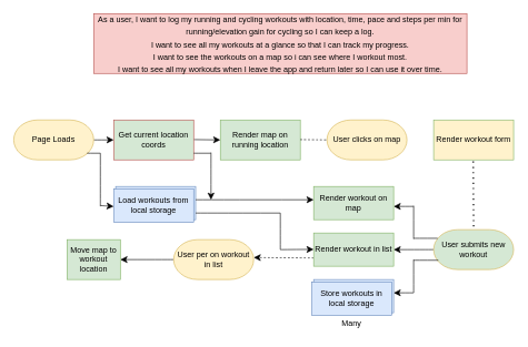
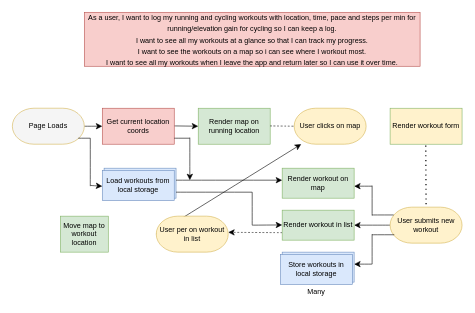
  <mxCell id="0" />
  <mxCell id="1" parent="0" />
  <mxCell id="2" value="&lt;font style=&quot;font-size: 12px;&quot;&gt;As a user, I want to log my running and cycling workouts with location, time, pace and steps per min for running/elevation gain for cycling so I can keep a log.&lt;/font&gt;&lt;div&gt;&lt;font style=&quot;font-size: 12px;&quot;&gt;I want to see all my workouts at a glance so that I can track my progress.&lt;/font&gt;&lt;/div&gt;&lt;div&gt;&lt;font style=&quot;font-size: 12px;&quot;&gt;I want to see the workouts on a map so i can see where I workout most.&lt;/font&gt;&lt;/div&gt;&lt;div&gt;&lt;font style=&quot;font-size: 12px;&quot;&gt;I want to see all my workouts when I leave the app and return later so I can use it over time.&lt;/font&gt;&lt;/div&gt;" style="text;html=1;align=center;verticalAlign=middle;whiteSpace=wrap;rounded=0;fontSize=16;fillColor=#f8cecc;strokeColor=#b85450;" vertex="1" parent="1"><mxGeometry x="140" y="20" width="560" height="90" as="geometry" /></mxCell>
  <mxCell id="3" value="" style="edgeStyle=none;curved=1;rounded=0;orthogonalLoop=1;jettySize=auto;html=1;fontSize=12;startSize=8;endSize=8;" edge="1" parent="1" source="4"><mxGeometry relative="1" as="geometry"><mxPoint x="170" y="210" as="targetPoint" /></mxGeometry></mxCell>
- <mxCell id="4" value="Page Loads" style="rounded=1;whiteSpace=wrap;html=1;arcSize=60;fillColor=#fff2cc;strokeColor=#d6b656;" vertex="1" parent="1"><mxGeometry y="180" width="120" height="60" as="geometry" x="20" /></mxCell>
+ <mxCell id="4" value="Page Loads" style="rounded=1;whiteSpace=wrap;html=1;arcSize=60;fillColor=#f5f5f5;strokeColor=#d6b656;" vertex="1" parent="1"><mxGeometry y="180" width="120" height="60" as="geometry" x="20" /></mxCell>
  <mxCell id="5" value="" style="endArrow=classic;html=1;rounded=0;fontSize=12;startSize=8;endSize=8;curved=1;" edge="1" parent="1"><mxGeometry width="50" height="50" relative="1" as="geometry"><mxPoint x="290" y="209.5" as="sourcePoint" /><mxPoint x="330" y="210" as="targetPoint" /></mxGeometry></mxCell>
- <mxCell id="6" value="Get current location coords" style="rounded=0;whiteSpace=wrap;html=1;fillColor=#d5e8d4;strokeColor=#b85450;" vertex="1" parent="1"><mxGeometry x="170" y="180" width="120" height="60" as="geometry" /></mxCell>
+ <mxCell id="6" value="Get current location coords" style="rounded=0;whiteSpace=wrap;html=1;fillColor=#f8cecc;strokeColor=#b85450;" vertex="1" parent="1"><mxGeometry x="170" y="180" width="120" height="60" as="geometry" /></mxCell>
  <mxCell id="7" value="Render map on running location" style="rounded=0;whiteSpace=wrap;html=1;fillColor=#d5e8d4;strokeColor=#82b366;" vertex="1" parent="1"><mxGeometry x="330" y="180" width="120" height="60" as="geometry" /></mxCell>
  <mxCell id="8" value="" style="endArrow=none;dashed=1;html=1;rounded=0;fontSize=12;startSize=8;endSize=8;curved=1;" edge="1" parent="1"><mxGeometry width="50" height="50" relative="1" as="geometry"><mxPoint x="450" y="209.5" as="sourcePoint" /><mxPoint x="490" y="210" as="targetPoint" /></mxGeometry></mxCell>
  <mxCell id="9" value="User clicks on map" style="rounded=1;whiteSpace=wrap;html=1;arcSize=60;fillColor=#fff2cc;strokeColor=#d6b656;" vertex="1" parent="1"><mxGeometry x="490" y="180" width="120" height="60" as="geometry" /></mxCell>
  <mxCell id="10" value="Render workout form" style="rounded=0;whiteSpace=wrap;html=1;fillColor=#fff2cc;strokeColor=#82b366;" vertex="1" parent="1"><mxGeometry x="650" y="180" width="120" height="60" as="geometry" /></mxCell>
  <mxCell id="11" value="" style="endArrow=none;dashed=1;html=1;dashPattern=1 3;strokeWidth=2;rounded=0;fontSize=12;startSize=8;endSize=8;curved=1;" edge="1" parent="1"><mxGeometry width="50" height="50" relative="1" as="geometry"><mxPoint x="710" y="340" as="sourcePoint" /><mxPoint x="709.5" y="240" as="targetPoint" /></mxGeometry></mxCell>
  <mxCell id="12" style="edgeStyle=none;curved=1;rounded=0;orthogonalLoop=1;jettySize=auto;html=1;fontSize=12;startSize=8;endSize=8;" edge="1" parent="1" source="13"><mxGeometry relative="1" as="geometry"><mxPoint x="590" y="375" as="targetPoint" /></mxGeometry></mxCell>
- <mxCell id="13" value="User submits new workout" style="rounded=1;whiteSpace=wrap;html=1;arcSize=60;fillColor=#d5e8d4;strokeColor=#d6b656;" vertex="1" parent="1"><mxGeometry x="650" y="345" width="120" height="60" as="geometry" /></mxCell>
+ <mxCell id="13" value="User submits new workout" style="rounded=1;whiteSpace=wrap;html=1;arcSize=60;fillColor=#fff2cc;strokeColor=#d6b656;" vertex="1" parent="1"><mxGeometry x="650" y="345" width="120" height="60" as="geometry" /></mxCell>
  <mxCell id="14" value="" style="endArrow=none;html=1;rounded=0;fontSize=12;startSize=8;endSize=8;curved=1;" edge="1" parent="1"><mxGeometry width="50" height="50" relative="1" as="geometry"><mxPoint x="620" y="358" as="sourcePoint" /><mxPoint x="656" y="358" as="targetPoint" /></mxGeometry></mxCell>
  <mxCell id="15" value="" style="endArrow=none;html=1;rounded=0;fontSize=12;startSize=8;endSize=8;curved=1;" edge="1" parent="1"><mxGeometry width="50" height="50" relative="1" as="geometry"><mxPoint x="620" y="391" as="sourcePoint" /><mxPoint x="657" y="391" as="targetPoint" /></mxGeometry></mxCell>
  <mxCell id="16" value="" style="endArrow=none;html=1;rounded=0;fontSize=12;startSize=8;endSize=8;curved=1;" edge="1" parent="1"><mxGeometry width="50" height="50" relative="1" as="geometry"><mxPoint x="620" y="359" as="sourcePoint" /><mxPoint x="620" y="309" as="targetPoint" /></mxGeometry></mxCell>
  <mxCell id="17" value="" style="endArrow=none;html=1;rounded=0;fontSize=12;startSize=8;endSize=8;curved=1;" edge="1" parent="1"><mxGeometry width="50" height="50" relative="1" as="geometry"><mxPoint x="620" y="440" as="sourcePoint" /><mxPoint x="620" y="390" as="targetPoint" /></mxGeometry></mxCell>
  <mxCell id="18" value="" style="endArrow=classic;html=1;rounded=0;fontSize=12;startSize=8;endSize=8;curved=1;" edge="1" parent="1"><mxGeometry width="50" height="50" relative="1" as="geometry"><mxPoint x="620" y="310" as="sourcePoint" /><mxPoint x="590" y="310" as="targetPoint" /></mxGeometry></mxCell>
  <mxCell id="19" value="" style="endArrow=classic;html=1;rounded=0;fontSize=12;startSize=8;endSize=8;curved=1;" edge="1" parent="1"><mxGeometry width="50" height="50" relative="1" as="geometry"><mxPoint x="620" y="440" as="sourcePoint" /><mxPoint x="590" y="440" as="targetPoint" /></mxGeometry></mxCell>
  <mxCell id="20" value="Render workout on map" style="rounded=0;whiteSpace=wrap;html=1;fillColor=#d5e8d4;strokeColor=#82b366;" vertex="1" parent="1"><mxGeometry x="470" y="280" width="120" height="50" as="geometry" /></mxCell>
  <mxCell id="21" value="Store workouts in local storage" style="rounded=0;whiteSpace=wrap;html=1;fillColor=#dae8fc;strokeColor=#6c8ebf;" vertex="1" parent="1"><mxGeometry x="470" y="420" width="120" height="50" as="geometry" /></mxCell>
  <mxCell id="22" style="edgeStyle=none;curved=1;rounded=0;orthogonalLoop=1;jettySize=auto;html=1;exitX=0;exitY=0.75;exitDx=0;exitDy=0;fontSize=12;startSize=8;endSize=8;dashed=1;" edge="1" parent="1" source="23"><mxGeometry relative="1" as="geometry"><mxPoint x="380" y="387" as="targetPoint" /></mxGeometry></mxCell>
  <mxCell id="23" value="Render workout in list" style="rounded=0;whiteSpace=wrap;html=1;fillColor=#d5e8d4;strokeColor=#82b366;" vertex="1" parent="1"><mxGeometry x="470" y="350" width="120" height="50" as="geometry" /></mxCell>
  <mxCell id="24" value="Store workouts in local storage" style="rounded=0;whiteSpace=wrap;html=1;fillColor=#dae8fc;strokeColor=#6c8ebf;" vertex="1" parent="1"><mxGeometry x="467" y="424" width="120" height="50" as="geometry" /></mxCell>
  <mxCell id="25" value="&lt;font style=&quot;font-size: 12px;&quot;&gt;Many&lt;/font&gt;" style="text;html=1;align=center;verticalAlign=middle;whiteSpace=wrap;rounded=0;fontSize=16;" vertex="1" parent="1"><mxGeometry x="502" y="470" width="50" height="30" as="geometry" /></mxCell>
  <mxCell id="26" value="Store workouts in local storage" style="rounded=0;whiteSpace=wrap;html=1;fillColor=#dae8fc;strokeColor=#6c8ebf;" vertex="1" parent="1"><mxGeometry x="173" y="280" width="120" height="50" as="geometry" /></mxCell>
  <mxCell id="27" value="Load workouts from local storage" style="rounded=0;whiteSpace=wrap;html=1;fillColor=#dae8fc;strokeColor=#6c8ebf;" vertex="1" parent="1"><mxGeometry x="170" y="284" width="120" height="50" as="geometry" /></mxCell>
  <mxCell id="28" value="" style="endArrow=none;html=1;rounded=0;fontSize=12;startSize=8;endSize=8;curved=1;" edge="1" parent="1"><mxGeometry width="50" height="50" relative="1" as="geometry"><mxPoint x="420" y="375" as="sourcePoint" /><mxPoint x="420" y="320" as="targetPoint" /></mxGeometry></mxCell>
  <mxCell id="29" value="" style="endArrow=none;html=1;rounded=0;fontSize=12;startSize=8;endSize=8;curved=1;" edge="1" parent="1"><mxGeometry width="50" height="50" relative="1" as="geometry"><mxPoint x="293" y="320" as="sourcePoint" /><mxPoint x="420" y="320" as="targetPoint" /></mxGeometry></mxCell>
  <mxCell id="30" value="" style="endArrow=classic;html=1;rounded=0;fontSize=12;startSize=8;endSize=8;curved=1;" edge="1" parent="1"><mxGeometry width="50" height="50" relative="1" as="geometry"><mxPoint x="420" y="375" as="sourcePoint" /><mxPoint x="470" y="374.66" as="targetPoint" /></mxGeometry></mxCell>
  <mxCell id="31" value="" style="endArrow=classic;html=1;rounded=0;fontSize=12;startSize=8;endSize=8;curved=1;entryX=0;entryY=0.4;entryDx=0;entryDy=0;entryPerimeter=0;" edge="1" parent="1" target="20"><mxGeometry width="50" height="50" relative="1" as="geometry"><mxPoint x="293" y="300" as="sourcePoint" /><mxPoint x="353" y="300" as="targetPoint" /></mxGeometry></mxCell>
  <mxCell id="32" value="" style="endArrow=none;html=1;rounded=0;fontSize=12;startSize=8;endSize=8;curved=1;" edge="1" parent="1"><mxGeometry width="50" height="50" relative="1" as="geometry"><mxPoint x="290" y="230" as="sourcePoint" /><mxPoint x="316" y="230" as="targetPoint" /></mxGeometry></mxCell>
  <mxCell id="33" value="" style="endArrow=classic;html=1;rounded=0;fontSize=12;startSize=8;endSize=8;curved=1;" edge="1" parent="1"><mxGeometry width="50" height="50" relative="1" as="geometry"><mxPoint x="316" y="229" as="sourcePoint" /><mxPoint x="316" y="300" as="targetPoint" /></mxGeometry></mxCell>
  <mxCell id="34" value="" style="endArrow=none;html=1;rounded=0;fontSize=12;startSize=8;endSize=8;curved=1;" edge="1" parent="1"><mxGeometry width="50" height="50" relative="1" as="geometry"><mxPoint x="130" y="230" as="sourcePoint" /><mxPoint x="150" y="230" as="targetPoint" /></mxGeometry></mxCell>
  <mxCell id="35" value="" style="endArrow=none;html=1;rounded=0;fontSize=12;startSize=8;endSize=8;curved=1;" edge="1" parent="1"><mxGeometry width="50" height="50" relative="1" as="geometry"><mxPoint x="150" y="310" as="sourcePoint" /><mxPoint x="150" y="230" as="targetPoint" /></mxGeometry></mxCell>
  <mxCell id="36" value="" style="endArrow=classic;html=1;rounded=0;fontSize=12;startSize=8;endSize=8;curved=1;" edge="1" parent="1"><mxGeometry width="50" height="50" relative="1" as="geometry"><mxPoint x="150" y="308.8" as="sourcePoint" /><mxPoint x="170" y="310" as="targetPoint" /></mxGeometry></mxCell>
- <mxCell id="37" style="edgeStyle=none;curved=1;rounded=0;orthogonalLoop=1;jettySize=auto;html=1;exitX=0;exitY=0.5;exitDx=0;exitDy=0;entryX=1;entryY=0.5;entryDx=0;entryDy=0;fontSize=12;startSize=8;endSize=8;" edge="1" parent="1" source="38" target="39"><mxGeometry relative="1" as="geometry" /></mxCell>
+ <mxCell id="37" style="edgeStyle=none;curved=1;rounded=0;orthogonalLoop=1;jettySize=auto;html=1;exitX=0;exitY=0.5;exitDx=0;exitDy=0;fontSize=12;startSize=8;endSize=8;" edge="1" parent="1" source="38" target="9"><mxGeometry relative="1" as="geometry" /></mxCell>
  <mxCell id="38" value="User per on workout in list" style="rounded=1;whiteSpace=wrap;html=1;arcSize=60;fillColor=#fff2cc;strokeColor=#d6b656;" vertex="1" parent="1"><mxGeometry x="260" y="360" width="120" height="60" as="geometry" /></mxCell>
  <mxCell id="39" value="Move map to workout location" style="rounded=0;whiteSpace=wrap;html=1;fillColor=#d5e8d4;strokeColor=#82b366;" vertex="1" parent="1"><mxGeometry x="100" y="360" width="80" height="60" as="geometry" /></mxCell>
